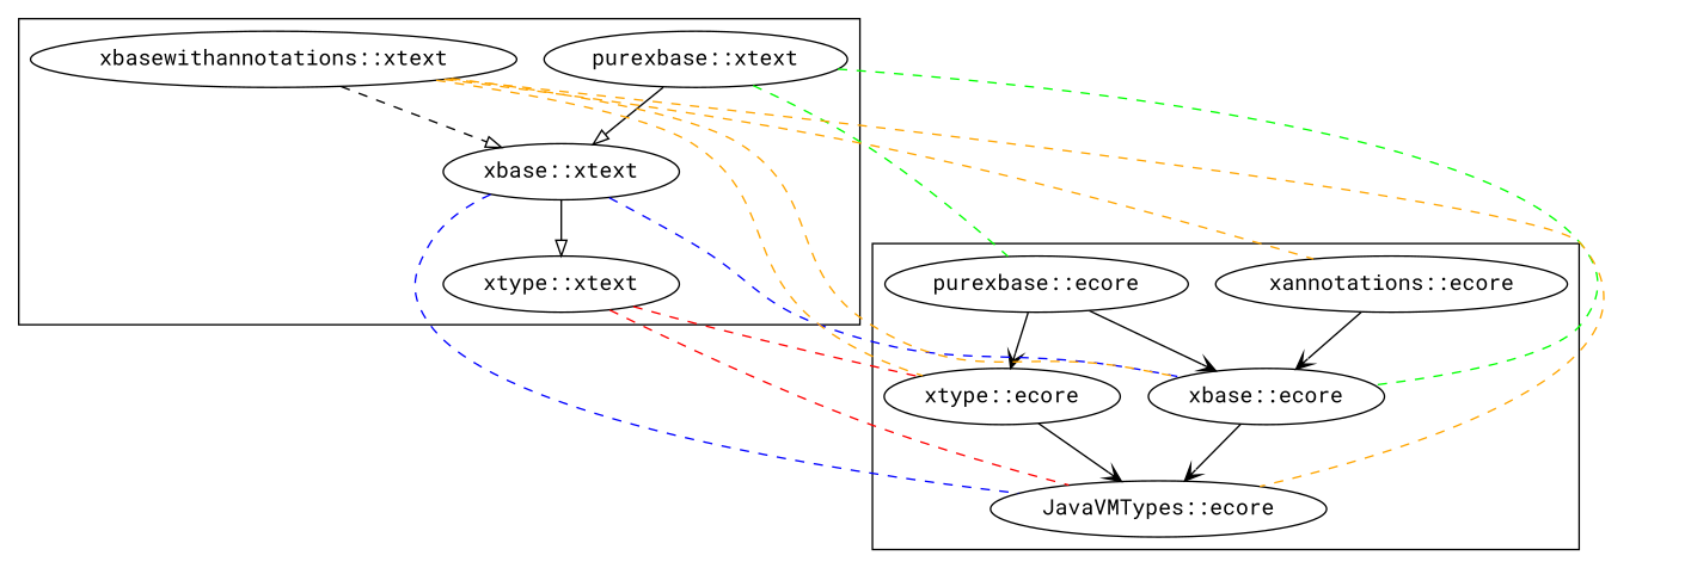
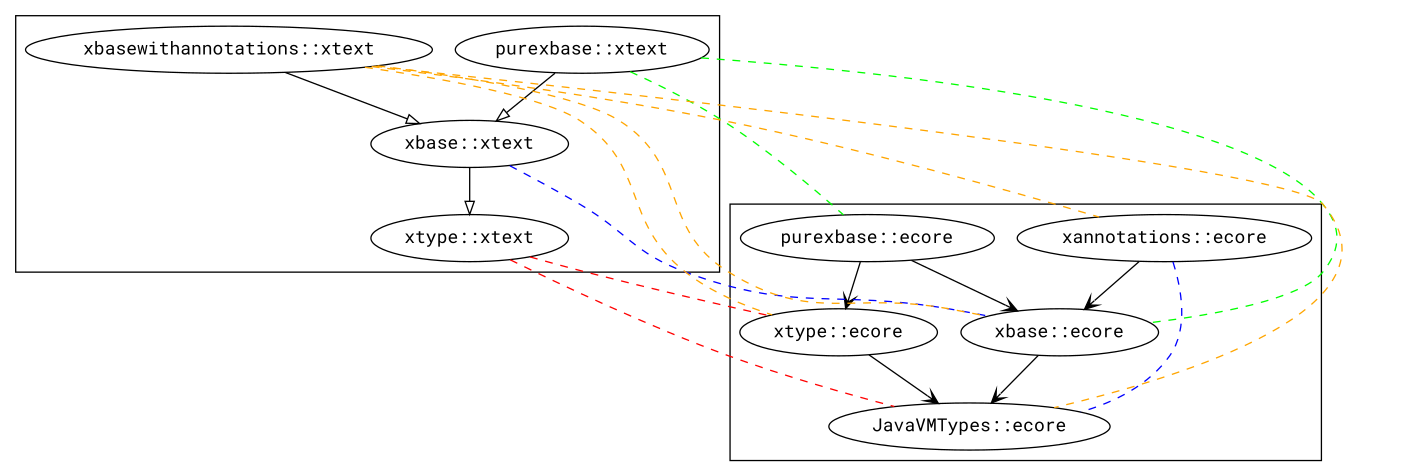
  digraph {
    fontname="Roboto Mono"
    node [fontname="Roboto Mono"]
    edge [arrowhead=void fontname="Roboto Mono" arrowtail=diamond style=dashed]
    n1 [label="xbase::ecore"]
    n2 [label="JavaVMTypes::ecore"]
    n3 [label="xannotations::ecore"]
    n4 [label="xtype::ecore"]
    n5 [label="purexbase::ecore"]
    n6 [label="xbase::xtext"]
    n7 [label="xtype::xtext"]
    n8 [label="purexbase::xtext"]
    n9 [label="xbasewithannotations::xtext"]
    subgraph cluster_1 {
      n1
      n2
      n3
      n4
      n5
    }
    subgraph cluster_2 {
      n6
      n7
      n8
      n9
    }
    n1 -> n2 [arrowhead=vee arrowtail="" style=""]
    n3 -> n1 [arrowhead=vee arrowtail="" style=""]
    n4 -> n2 [arrowhead=vee arrowtail="" style=""]
    n5 -> n1 [arrowhead=vee arrowtail="" style=""]
    n5 -> n4 [arrowhead=vee arrowtail="" style=""]
    n6 -> n1 [color=blue]
-   n6 -> n2 [color=blue]
+   n3 -> n2 [color=blue]
    n6 -> n7 [arrowhead=empty arrowtail="" style=""]
    n7 -> n2 [color=red]
    n7 -> n4 [color=red]
    n8 -> n1 [color=green]
    n8 -> n5 [color=green]
    n8 -> n6 [arrowhead=empty arrowtail="" style=""]
    n9 -> n1 [color=orange]
    n9 -> n2 [color=orange]
    n9 -> n3 [color=orange]
    n9 -> n4 [color=orange]
-   n9 -> n6 [arrowhead=empty arrowtail=""]
+   n9 -> n6 [arrowhead=empty arrowtail="" style=""]
  }
